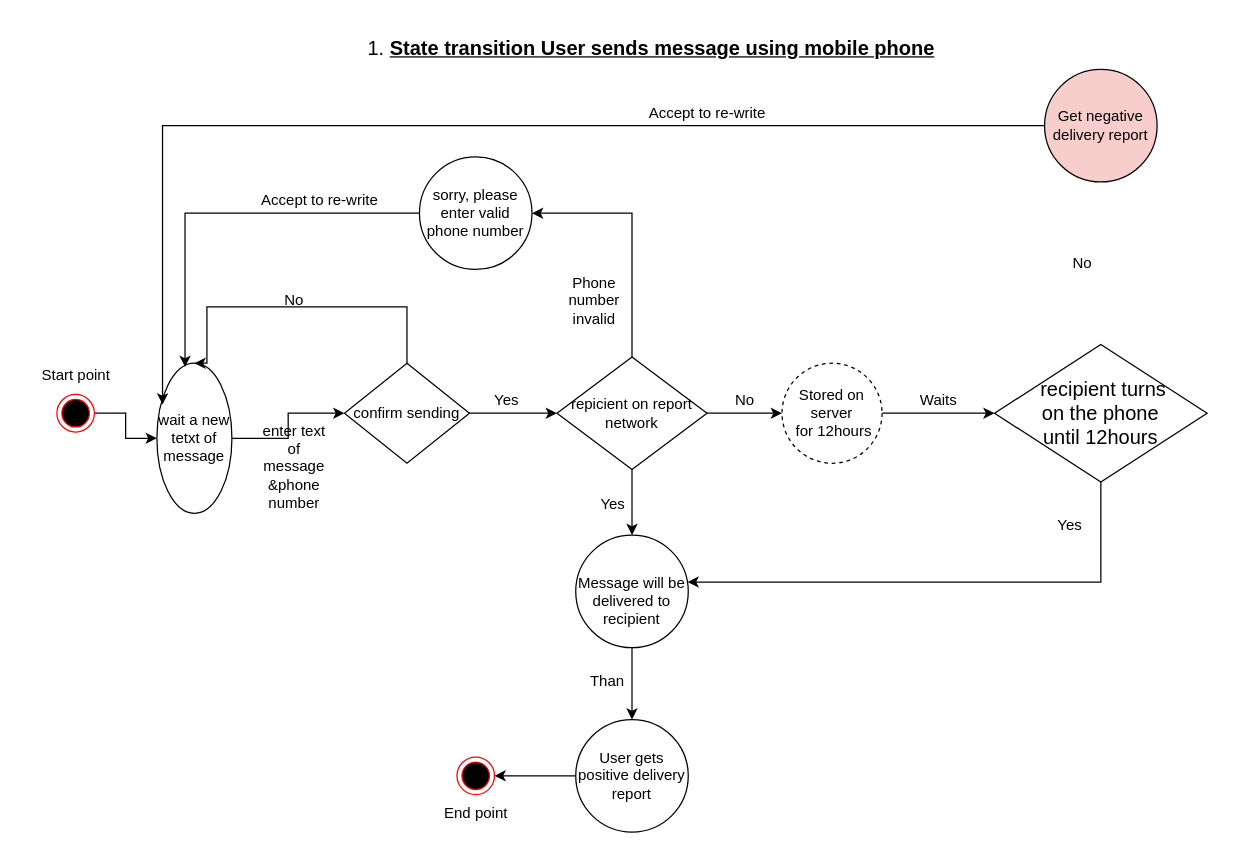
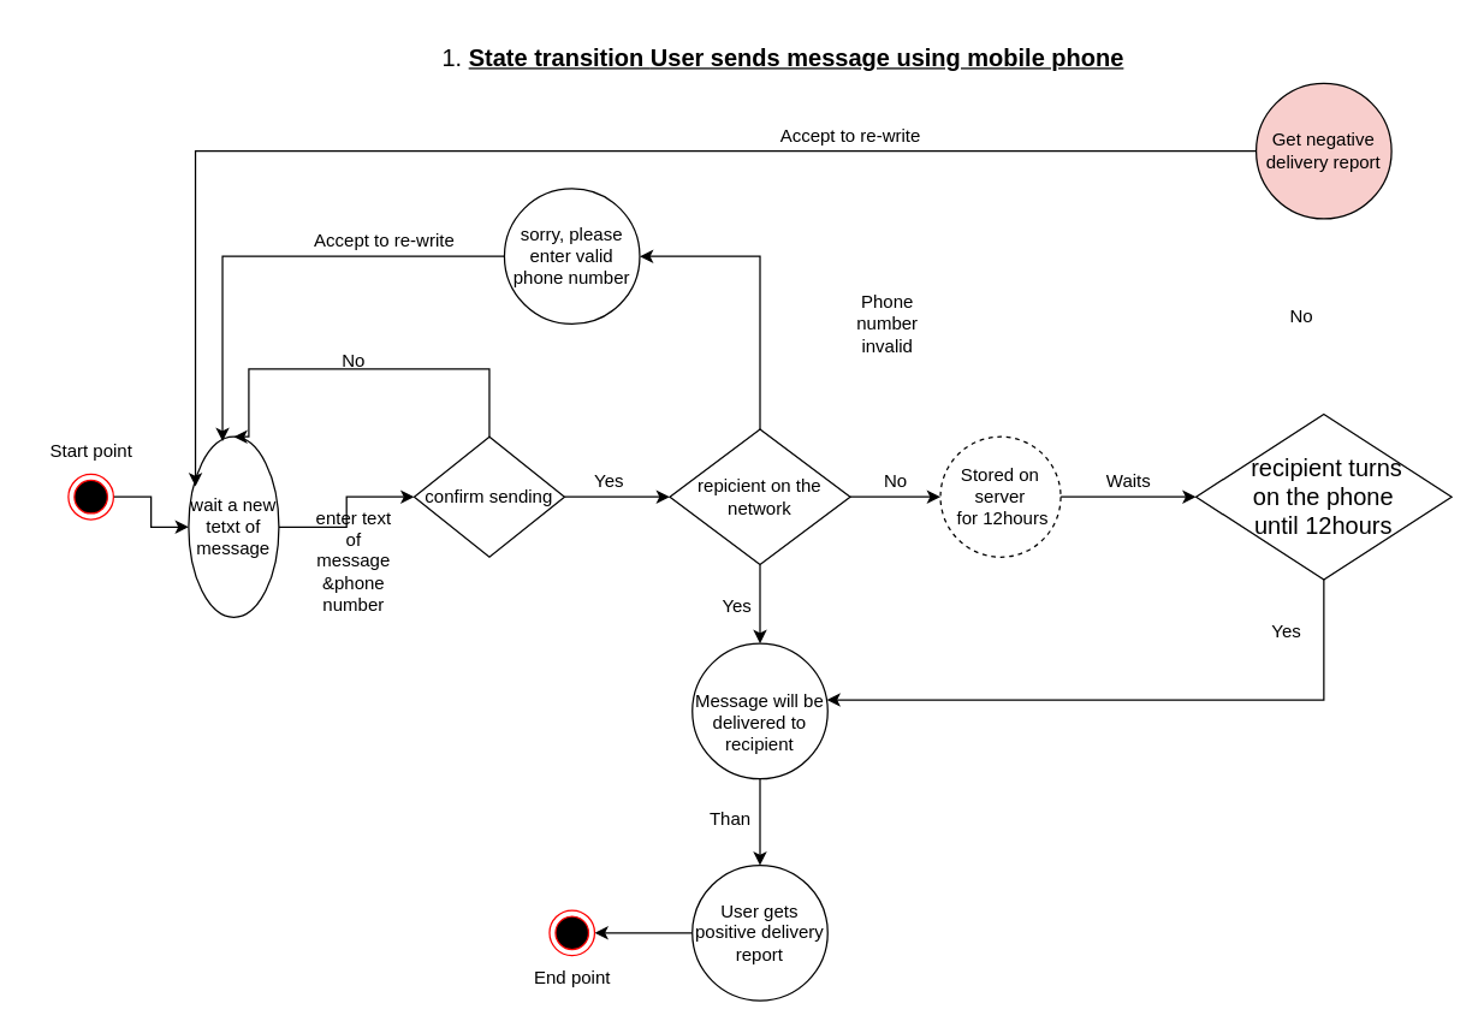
  <mxCell id="0" />
  <mxCell id="1" parent="0" />
  <mxCell id="2" style="edgeStyle=orthogonalEdgeStyle;rounded=0;orthogonalLoop=1;jettySize=auto;html=1;" edge="1" parent="1" source="3" target="5"><mxGeometry relative="1" as="geometry" /></mxCell>
  <mxCell id="3" value="" style="ellipse;html=1;shape=endState;fillColor=#000000;strokeColor=#ff0000;" vertex="1" parent="1"><mxGeometry x="45" y="315" width="30" height="30" as="geometry" /></mxCell>
  <mxCell id="4" style="edgeStyle=orthogonalEdgeStyle;rounded=0;orthogonalLoop=1;jettySize=auto;html=1;entryX=0;entryY=0.5;entryDx=0;entryDy=0;" edge="1" parent="1" source="5" target="8"><mxGeometry relative="1" as="geometry" /></mxCell>
  <mxCell id="5" value="wait a new tetxt of message" style="ellipse;whiteSpace=wrap;html=1;aspect=fixed;" vertex="1" parent="1"><mxGeometry x="125" y="290" width="60" height="120" as="geometry" /></mxCell>
  <mxCell id="6" style="edgeStyle=orthogonalEdgeStyle;rounded=0;orthogonalLoop=1;jettySize=auto;html=1;entryX=0;entryY=0.5;entryDx=0;entryDy=0;" edge="1" parent="1" source="8" target="13"><mxGeometry relative="1" as="geometry" /></mxCell>
  <mxCell id="7" style="edgeStyle=orthogonalEdgeStyle;rounded=0;orthogonalLoop=1;jettySize=auto;html=1;entryX=0.5;entryY=0;entryDx=0;entryDy=0;exitX=0.4;exitY=0.113;exitDx=0;exitDy=0;exitPerimeter=0;" edge="1" parent="1" source="8" target="5"><mxGeometry relative="1" as="geometry"><mxPoint x="145" y="285" as="targetPoint" /><Array as="points"><mxPoint x="325" y="299" /><mxPoint x="325" y="245" /><mxPoint x="165" y="245" /></Array></mxGeometry></mxCell>
  <mxCell id="8" value="confirm sending" style="rhombus;whiteSpace=wrap;html=1;" vertex="1" parent="1"><mxGeometry x="275" y="290" width="100" height="80" as="geometry" /></mxCell>
  <mxCell id="9" value="enter text of message &amp;amp;phone number" style="text;html=1;strokeColor=none;fillColor=none;align=center;verticalAlign=middle;whiteSpace=wrap;rounded=0;" vertex="1" parent="1"><mxGeometry x="205" y="357.5" width="60" height="30" as="geometry" /></mxCell>
  <mxCell id="10" style="edgeStyle=orthogonalEdgeStyle;rounded=0;orthogonalLoop=1;jettySize=auto;html=1;entryX=0.5;entryY=0;entryDx=0;entryDy=0;" edge="1" parent="1" source="13" target="17"><mxGeometry relative="1" as="geometry" /></mxCell>
  <mxCell id="11" style="edgeStyle=orthogonalEdgeStyle;rounded=0;orthogonalLoop=1;jettySize=auto;html=1;fontSize=12;" edge="1" parent="1" source="13" target="24"><mxGeometry relative="1" as="geometry"><Array as="points"><mxPoint x="505" y="170" /></Array></mxGeometry></mxCell>
  <mxCell id="12" style="edgeStyle=orthogonalEdgeStyle;rounded=0;orthogonalLoop=1;jettySize=auto;html=1;fontSize=12;" edge="1" parent="1" source="13" target="30"><mxGeometry relative="1" as="geometry"><mxPoint x="665" y="330" as="targetPoint" /></mxGeometry></mxCell>
- <mxCell id="13" value="repicient on report network" style="rhombus;whiteSpace=wrap;html=1;" vertex="1" parent="1"><mxGeometry x="445" y="285" width="120" height="90" as="geometry" /></mxCell>
+ <mxCell id="13" value="repicient on the network" style="rhombus;whiteSpace=wrap;html=1;" vertex="1" parent="1"><mxGeometry x="445" y="285" width="120" height="90" as="geometry" /></mxCell>
  <mxCell id="14" value="Yes" style="text;html=1;strokeColor=none;fillColor=none;align=center;verticalAlign=middle;whiteSpace=wrap;rounded=0;" vertex="1" parent="1"><mxGeometry x="375" y="305" width="60" height="30" as="geometry" /></mxCell>
  <mxCell id="15" value="No" style="text;html=1;strokeColor=none;fillColor=none;align=center;verticalAlign=middle;whiteSpace=wrap;rounded=0;" vertex="1" parent="1"><mxGeometry x="205" y="225" width="60" height="30" as="geometry" /></mxCell>
  <mxCell id="16" style="edgeStyle=orthogonalEdgeStyle;rounded=0;orthogonalLoop=1;jettySize=auto;html=1;fontSize=12;" edge="1" parent="1" source="17" target="20"><mxGeometry relative="1" as="geometry" /></mxCell>
  <mxCell id="17" value="&lt;br style=&quot;font-family: Calibri, sans-serif;&quot;&gt;&lt;span style=&quot;font-family: Calibri, sans-serif;&quot;&gt;Message will be delivered to recipient&lt;/span&gt;" style="ellipse;whiteSpace=wrap;html=1;aspect=fixed;" vertex="1" parent="1"><mxGeometry x="460" y="427.5" width="90" height="90" as="geometry" /></mxCell>
  <mxCell id="18" value="Yes" style="text;html=1;strokeColor=none;fillColor=none;align=center;verticalAlign=middle;whiteSpace=wrap;rounded=0;" vertex="1" parent="1"><mxGeometry x="460" y="387.5" width="60" height="30" as="geometry" /></mxCell>
  <mxCell id="19" style="edgeStyle=orthogonalEdgeStyle;rounded=0;orthogonalLoop=1;jettySize=auto;html=1;entryX=1;entryY=0.5;entryDx=0;entryDy=0;fontSize=12;" edge="1" parent="1" source="20" target="35"><mxGeometry relative="1" as="geometry" /></mxCell>
  <mxCell id="20" value="User gets positive delivery report" style="ellipse;whiteSpace=wrap;html=1;aspect=fixed;" vertex="1" parent="1"><mxGeometry x="460" y="575" width="90" height="90" as="geometry" /></mxCell>
  <mxCell id="21" value="Than" style="text;html=1;align=center;verticalAlign=middle;resizable=0;points=[];autosize=1;strokeColor=none;fillColor=none;fontSize=12;" vertex="1" parent="1"><mxGeometry x="460" y="530" width="50" height="30" as="geometry" /></mxCell>
- <mxCell id="22" value="Phone number invalid" style="text;html=1;strokeColor=none;fillColor=none;align=center;verticalAlign=middle;whiteSpace=wrap;rounded=0;fontSize=12;" vertex="1" parent="1"><mxGeometry x="445" y="225" width="60" height="30" as="geometry" /></mxCell>
+ <mxCell id="22" value="Phone number invalid" style="text;html=1;strokeColor=none;fillColor=none;align=center;verticalAlign=middle;whiteSpace=wrap;rounded=0;fontSize=12;" vertex="1" parent="1"><mxGeometry x="560" y="200" width="60" height="30" as="geometry" /></mxCell>
  <mxCell id="23" style="edgeStyle=orthogonalEdgeStyle;rounded=0;orthogonalLoop=1;jettySize=auto;html=1;fontSize=12;entryX=0.375;entryY=0.025;entryDx=0;entryDy=0;entryPerimeter=0;" edge="1" parent="1" source="24" target="5"><mxGeometry relative="1" as="geometry"><mxPoint x="155" y="285" as="targetPoint" /></mxGeometry></mxCell>
  <mxCell id="24" value="sorry, please enter valid phone number" style="ellipse;whiteSpace=wrap;html=1;aspect=fixed;fontSize=12;" vertex="1" parent="1"><mxGeometry x="335" y="125" width="90" height="90" as="geometry" /></mxCell>
  <mxCell id="25" value="Start point" style="text;html=1;align=center;verticalAlign=middle;resizable=0;points=[];autosize=1;strokeColor=none;fillColor=none;fontSize=12;" vertex="1" parent="1"><mxGeometry x="20" y="285" width="80" height="30" as="geometry" /></mxCell>
  <mxCell id="26" style="edgeStyle=orthogonalEdgeStyle;rounded=0;orthogonalLoop=1;jettySize=auto;html=1;fontSize=12;" edge="1" parent="1" source="27" target="17"><mxGeometry relative="1" as="geometry"><Array as="points"><mxPoint x="880" y="465" /></Array></mxGeometry></mxCell>
  <mxCell id="27" value="&lt;span id=&quot;docs-internal-guid-9579fa41-7fff-b050-10ea-1a9bb9ffe568&quot;&gt;&lt;span style=&quot;font-size: 12pt; font-family: Calibri, sans-serif; background-color: transparent; font-variant-numeric: normal; font-variant-east-asian: normal; vertical-align: baseline;&quot;&gt;&amp;nbsp;recipient turns &lt;br&gt;on the phone&lt;br&gt;until 12hours&lt;br&gt;&lt;/span&gt;&lt;/span&gt;" style="rhombus;whiteSpace=wrap;html=1;fontSize=12;" vertex="1" parent="1"><mxGeometry x="795" y="275" width="170" height="110" as="geometry" /></mxCell>
  <mxCell id="28" value="No" style="text;html=1;align=center;verticalAlign=middle;resizable=0;points=[];autosize=1;strokeColor=none;fillColor=none;fontSize=12;" vertex="1" parent="1"><mxGeometry x="575" y="305" width="40" height="30" as="geometry" /></mxCell>
  <mxCell id="29" style="edgeStyle=orthogonalEdgeStyle;rounded=0;orthogonalLoop=1;jettySize=auto;html=1;entryX=0;entryY=0.5;entryDx=0;entryDy=0;fontSize=12;" edge="1" parent="1" source="30" target="27"><mxGeometry relative="1" as="geometry" /></mxCell>
  <mxCell id="30" value="Stored on server&lt;br&gt;&amp;nbsp;for 12hours" style="ellipse;whiteSpace=wrap;html=1;aspect=fixed;fontSize=12;dashed=1;" vertex="1" parent="1"><mxGeometry x="625" y="290" width="80" height="80" as="geometry" /></mxCell>
  <mxCell id="31" value="Yes" style="text;html=1;align=center;verticalAlign=middle;resizable=0;points=[];autosize=1;strokeColor=none;fillColor=none;fontSize=12;" vertex="1" parent="1"><mxGeometry x="835" y="405" width="40" height="30" as="geometry" /></mxCell>
  <mxCell id="32" style="edgeStyle=orthogonalEdgeStyle;rounded=0;orthogonalLoop=1;jettySize=auto;html=1;entryX=0.075;entryY=0.275;entryDx=0;entryDy=0;entryPerimeter=0;fontSize=12;" edge="1" parent="1" source="33" target="5"><mxGeometry relative="1" as="geometry" /></mxCell>
  <mxCell id="33" value="Get negative delivery report" style="ellipse;whiteSpace=wrap;html=1;aspect=fixed;fontSize=12;fillColor=#f8cecc;" vertex="1" parent="1"><mxGeometry x="835" y="55" width="90" height="90" as="geometry" /></mxCell>
  <mxCell id="34" value="No" style="text;html=1;align=center;verticalAlign=middle;resizable=0;points=[];autosize=1;strokeColor=none;fillColor=none;fontSize=12;" vertex="1" parent="1"><mxGeometry x="845" y="195" width="40" height="30" as="geometry" /></mxCell>
  <mxCell id="35" value="" style="ellipse;html=1;shape=endState;fillColor=#000000;strokeColor=#ff0000;fontSize=12;" vertex="1" parent="1"><mxGeometry x="365" y="605" width="30" height="30" as="geometry" /></mxCell>
  <mxCell id="36" value="End point" style="text;html=1;align=center;verticalAlign=middle;resizable=0;points=[];autosize=1;strokeColor=none;fillColor=none;fontSize=12;" vertex="1" parent="1"><mxGeometry x="345" y="635" width="70" height="30" as="geometry" /></mxCell>
  <mxCell id="37" value="Accept to re-write" style="text;html=1;align=center;verticalAlign=middle;resizable=0;points=[];autosize=1;strokeColor=none;fillColor=none;fontSize=12;" vertex="1" parent="1"><mxGeometry x="505" y="75" width="120" height="30" as="geometry" /></mxCell>
  <mxCell id="38" value="Accept to re-write" style="text;html=1;align=center;verticalAlign=middle;resizable=0;points=[];autosize=1;strokeColor=none;fillColor=none;fontSize=12;" vertex="1" parent="1"><mxGeometry x="195" y="145" width="120" height="30" as="geometry" /></mxCell>
  <mxCell id="39" value="&lt;span id=&quot;docs-internal-guid-3c97ce66-7fff-f64c-9d1c-6f4ddcbbc31f&quot;&gt;&lt;ol style=&quot;margin-top:0;margin-bottom:0;padding-inline-start:48px;&quot;&gt;&lt;li aria-level=&quot;1&quot; style=&quot;list-style-type: decimal; font-size: 12pt; font-family: Calibri, sans-serif; background-color: transparent; font-variant-numeric: normal; font-variant-east-asian: normal; vertical-align: baseline;&quot; dir=&quot;ltr&quot;&gt;&lt;p role=&quot;presentation&quot; style=&quot;line-height:1.2;text-align: justify;margin-top:0pt;margin-bottom:10pt;&quot; dir=&quot;ltr&quot;&gt;&lt;b&gt;&lt;u&gt;&lt;span style=&quot;font-size: 12pt; background-color: transparent; font-variant-numeric: normal; font-variant-east-asian: normal; vertical-align: baseline;&quot;&gt;State transition&amp;nbsp;&lt;/span&gt;&lt;span style=&quot;background-color: transparent; font-size: 12pt;&quot;&gt;User sends message using mobile phone&lt;/span&gt;&lt;/u&gt;&lt;/b&gt;&lt;/p&gt;&lt;/li&gt;&lt;/ol&gt;&lt;/span&gt;" style="text;html=1;align=center;verticalAlign=middle;resizable=0;points=[];autosize=1;strokeColor=none;fillColor=none;fontSize=12;" vertex="1" parent="1"><mxGeometry x="285" y="20" width="440" height="50" as="geometry" /></mxCell>
  <mxCell id="40" value="Waits" style="text;html=1;align=center;verticalAlign=middle;resizable=0;points=[];autosize=1;strokeColor=none;fillColor=none;" vertex="1" parent="1"><mxGeometry x="725" y="305" width="50" height="30" as="geometry" /></mxCell>
